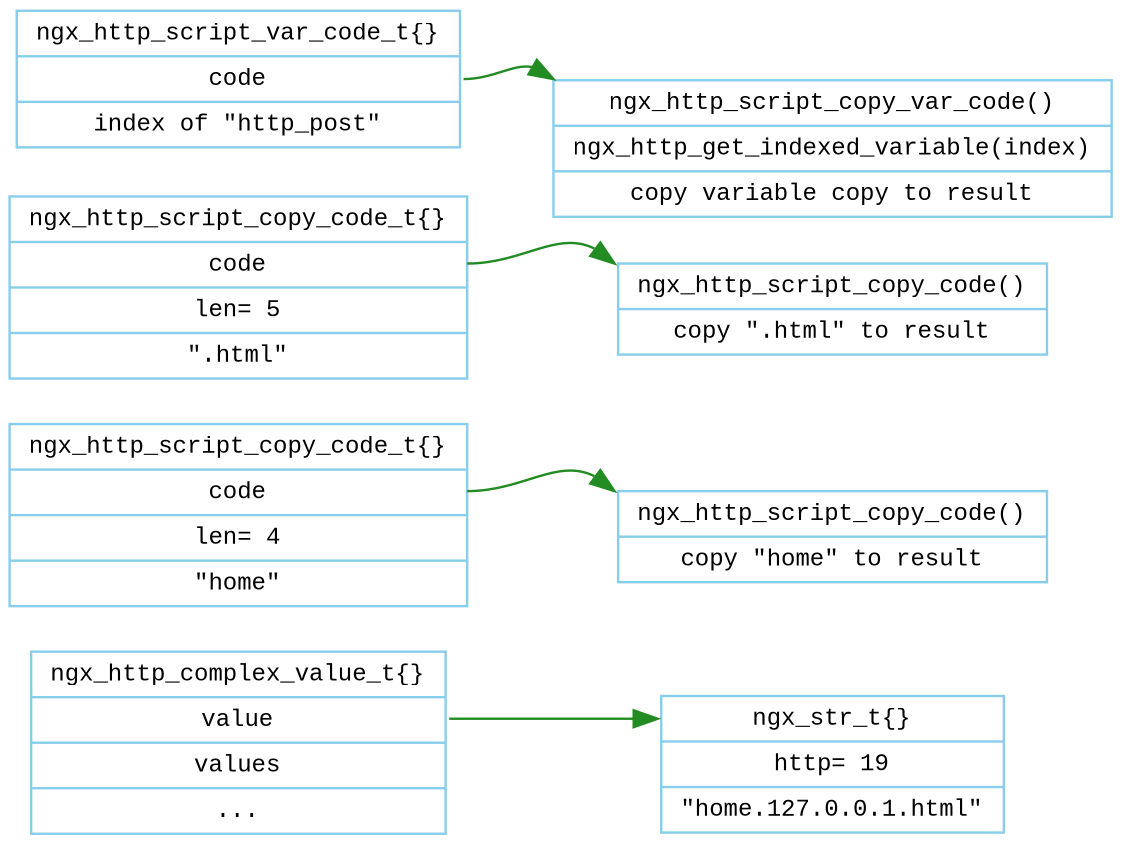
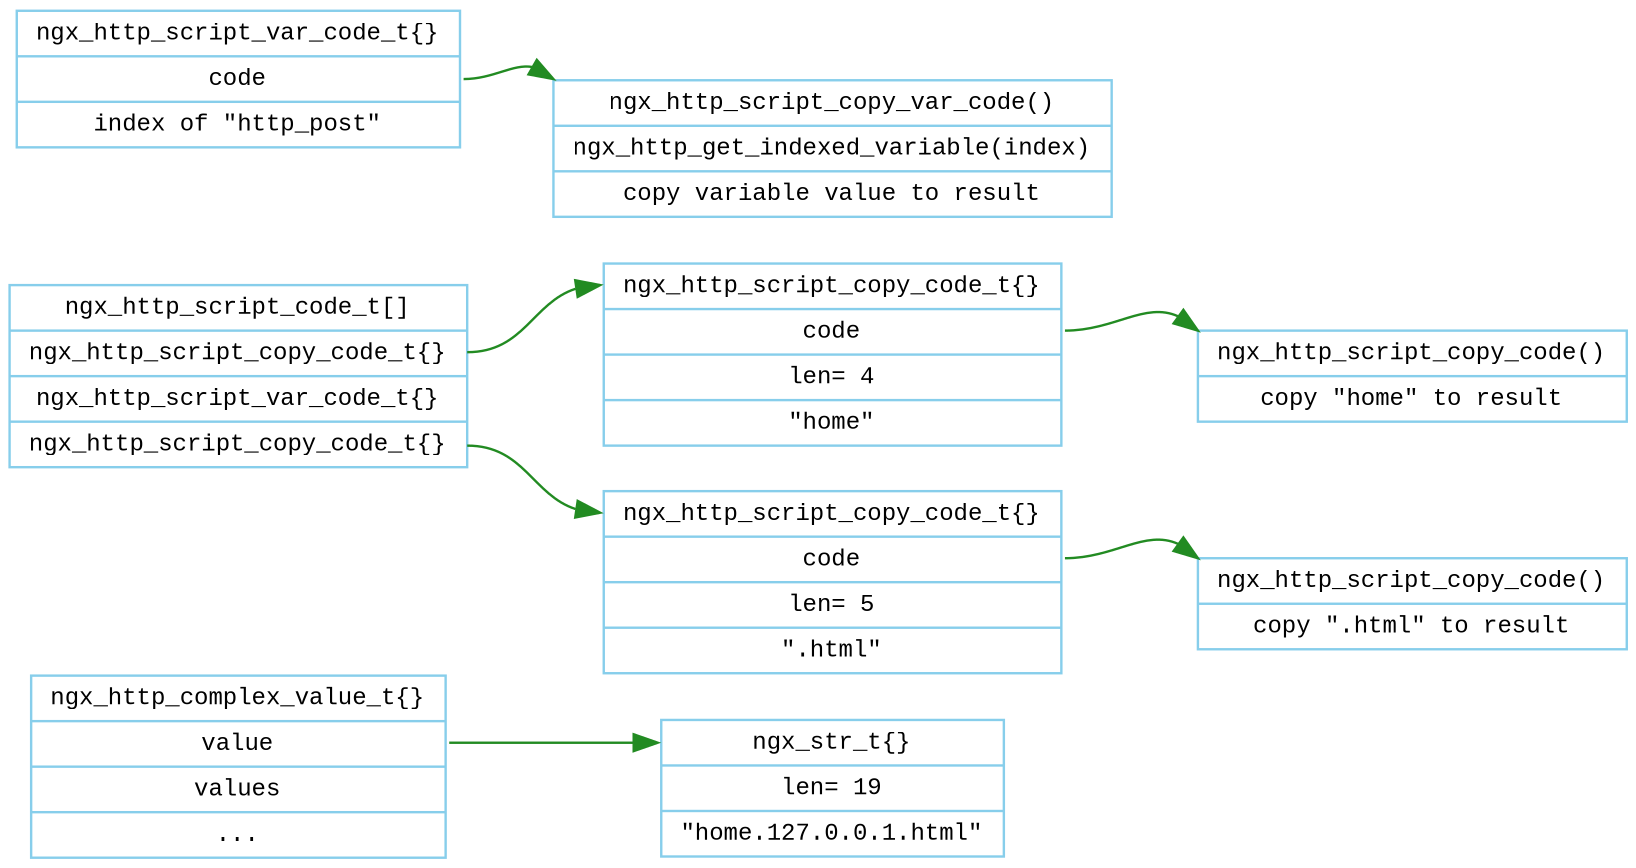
  digraph {
    fontname="Liberation Mono"
    rankdir=LR
    node [color=skyblue fontname="Liberation Mono" fontsize=10 shape=record]
    edge [color=forestgreen fontname="Liberation Mono" fontsize=10 headport=head tailport=code]
    n1 [label="<head>ngx_http_complex_value_t\{\}|<value>value|<values>values|..."]
-   n2 [label="<head>ngx_str_t\{\}|http= 19|\"home.127.0.0.1.html\""]
+   n2 [label="<head>ngx_str_t\{\}|len= 19|\"home.127.0.0.1.html\""]
+   n3 [label="<head>ngx_http_script_code_t\[\]|<n1>ngx_http_script_copy_code_t\{\}|<n2>ngx_http_script_var_code_t\{\}|<n3>ngx_http_script_copy_code_t\{\}"]
    n4 [label="<head>ngx_http_script_copy_code_t\{\}|<code>code|len= 4|\"home\""]
    n5 [label="<head>ngx_http_script_copy_code_t\{\}|<code>code|len= 5|\".html\""]
    n6 [label="ngx_http_script_copy_code()|copy \"home\" to result"]
    n7 [label="<head>ngx_http_script_var_code_t\{\}|<code>code|index of \"http_post\""]
-   n8 [label="ngx_http_script_copy_var_code()|ngx_http_get_indexed_variable(index)|copy variable copy to result"]
+   n8 [label="ngx_http_script_copy_var_code()|ngx_http_get_indexed_variable(index)|copy variable value to result"]
    n9 [label="ngx_http_script_copy_code()|copy \".html\" to result"]
    n1 -> n2 [tailport=value]
+   n3 -> n4 [tailport=n1]
+   n3 -> n5 [tailport=n3]
    n4 -> n6 [headport=nw]
    n5 -> n9 [headport=nw]
    n7 -> n8 [headport=nw]
  }
